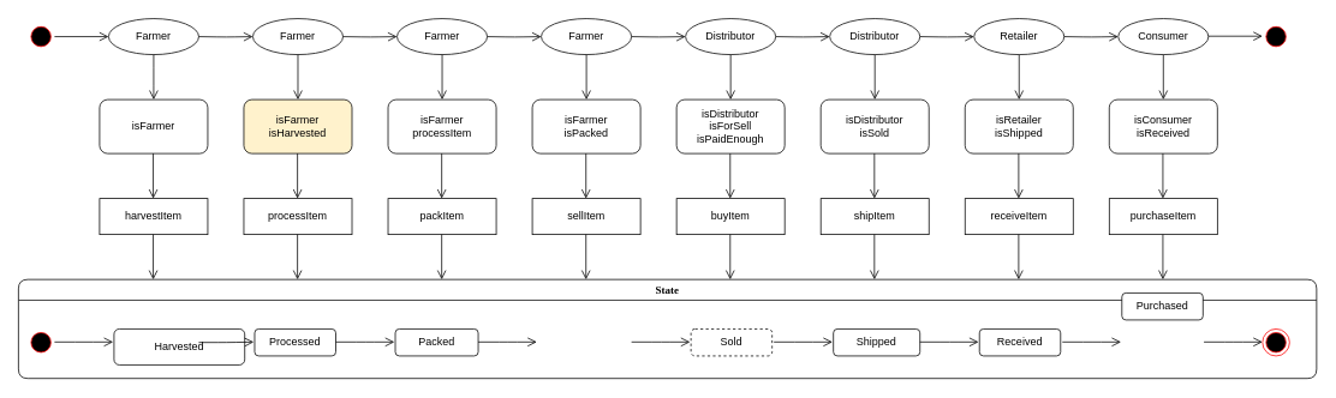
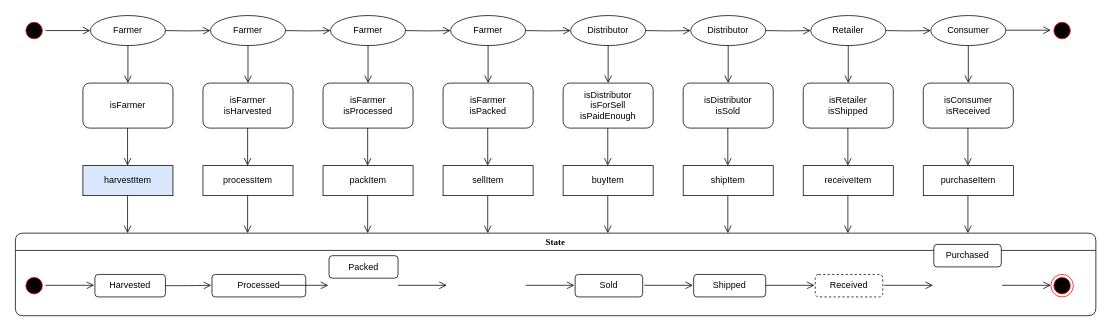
  <mxCell id="0" />
  <mxCell id="1" parent="0" />
  <mxCell id="2" value="" style="ellipse;html=1;shape=startState;fillColor=#000000;strokeColor=#ff0000;rounded=1;shadow=0;comic=0;labelBackgroundColor=none;fontFamily=Verdana;fontSize=12;fontColor=#000000;align=center;direction=south;" parent="1" vertex="1"><mxGeometry x="30" y="25" width="30" height="30" as="geometry" /></mxCell>
  <mxCell id="3" value="State" style="swimlane;whiteSpace=wrap;html=1;rounded=1;shadow=0;comic=0;labelBackgroundColor=none;strokeWidth=1;fontFamily=Verdana;fontSize=12;align=center;" parent="1" vertex="1"><mxGeometry x="20" y="310" width="1440" height="110" as="geometry" /></mxCell>
  <mxCell id="4" style="edgeStyle=elbowEdgeStyle;html=1;labelBackgroundColor=none;endArrow=open;endSize=8;strokeColor=#000000;fontFamily=Verdana;fontSize=12;align=left;" parent="3" edge="1"><mxGeometry relative="1" as="geometry"><mxPoint x="40" y="69.5" as="sourcePoint" /><mxPoint x="105" y="69.5" as="targetPoint" /></mxGeometry></mxCell>
  <mxCell id="5" value="" style="ellipse;html=1;shape=endState;fillColor=#000000;strokeColor=#ff0000;rounded=1;shadow=0;comic=0;labelBackgroundColor=none;fontFamily=Verdana;fontSize=12;fontColor=#000000;align=center;" parent="3" vertex="1"><mxGeometry x="1380" y="55" width="30" height="30" as="geometry" /></mxCell>
  <mxCell id="6" value="" style="ellipse;html=1;shape=startState;fillColor=#000000;strokeColor=#ff0000;rounded=1;shadow=0;comic=0;labelBackgroundColor=none;fontFamily=Verdana;fontSize=12;fontColor=#000000;align=center;direction=south;" parent="3" vertex="1"><mxGeometry x="10" y="55" width="30" height="30" as="geometry" /></mxCell>
- <mxCell id="7" value="Harvested" style="rounded=1;whiteSpace=wrap;html=1;" vertex="1" parent="3"><mxGeometry x="106" y="55" width="145" height="40" as="geometry" /></mxCell>
+ <mxCell id="7" value="Harvested" style="rounded=1;whiteSpace=wrap;html=1;" vertex="1" parent="3"><mxGeometry x="106" y="55" width="94" height="30" as="geometry" /></mxCell>
  <mxCell id="8" style="edgeStyle=elbowEdgeStyle;html=1;labelBackgroundColor=none;endArrow=open;endSize=8;strokeColor=#000000;fontFamily=Verdana;fontSize=12;align=left;" edge="1" parent="3"><mxGeometry relative="1" as="geometry"><mxPoint x="200" y="70" as="sourcePoint" /><mxPoint x="261" y="69.5" as="targetPoint" /></mxGeometry></mxCell>
- <mxCell id="9" value="Processed" style="rounded=1;whiteSpace=wrap;html=1;" vertex="1" parent="3"><mxGeometry x="262" y="55" width="90" height="30" as="geometry" /></mxCell>
+ <mxCell id="9" value="Processed" style="rounded=1;whiteSpace=wrap;html=1;" vertex="1" parent="3"><mxGeometry x="262" y="55" width="125" height="30" as="geometry" /></mxCell>
  <mxCell id="10" style="edgeStyle=elbowEdgeStyle;html=1;labelBackgroundColor=none;endArrow=open;endSize=8;strokeColor=#000000;fontFamily=Verdana;fontSize=12;align=left;" edge="1" parent="3"><mxGeometry relative="1" as="geometry"><mxPoint x="352" y="69.5" as="sourcePoint" /><mxPoint x="417" y="69.5" as="targetPoint" /></mxGeometry></mxCell>
- <mxCell id="11" value="Packed" style="rounded=1;whiteSpace=wrap;html=1;" vertex="1" parent="3"><mxGeometry x="418" y="55" width="92" height="30" as="geometry" /></mxCell>
+ <mxCell id="11" value="Packed" style="rounded=1;whiteSpace=wrap;html=1;" vertex="1" parent="3"><mxGeometry x="418" y="30" width="92" height="30" as="geometry" /></mxCell>
  <mxCell id="12" style="edgeStyle=elbowEdgeStyle;html=1;labelBackgroundColor=none;endArrow=open;endSize=8;strokeColor=#000000;fontFamily=Verdana;fontSize=12;align=left;" edge="1" parent="3"><mxGeometry relative="1" as="geometry"><mxPoint x="510" y="69.5" as="sourcePoint" /><mxPoint x="575" y="69.5" as="targetPoint" /></mxGeometry></mxCell>
  <mxCell id="13" style="edgeStyle=elbowEdgeStyle;html=1;labelBackgroundColor=none;endArrow=open;endSize=8;strokeColor=#000000;fontFamily=Verdana;fontSize=12;align=left;" edge="1" parent="3"><mxGeometry relative="1" as="geometry"><mxPoint x="680" y="69.5" as="sourcePoint" /><mxPoint x="745" y="69.5" as="targetPoint" /></mxGeometry></mxCell>
- <mxCell id="14" value="Sold" style="rounded=1;whiteSpace=wrap;html=1;dashed=1;" vertex="1" parent="3"><mxGeometry x="746" y="55" width="90" height="30" as="geometry" /></mxCell>
+ <mxCell id="14" value="Sold" style="rounded=1;whiteSpace=wrap;html=1;" vertex="1" parent="3"><mxGeometry x="746" y="55" width="90" height="30" as="geometry" /></mxCell>
  <mxCell id="15" style="edgeStyle=elbowEdgeStyle;html=1;labelBackgroundColor=none;endArrow=open;endSize=8;strokeColor=#000000;fontFamily=Verdana;fontSize=12;align=left;" edge="1" parent="3"><mxGeometry relative="1" as="geometry"><mxPoint x="838" y="69.5" as="sourcePoint" /><mxPoint x="903" y="69.5" as="targetPoint" /></mxGeometry></mxCell>
  <mxCell id="16" value="Shipped" style="rounded=1;whiteSpace=wrap;html=1;" vertex="1" parent="3"><mxGeometry x="904" y="55" width="96" height="30" as="geometry" /></mxCell>
  <mxCell id="17" style="edgeStyle=elbowEdgeStyle;html=1;labelBackgroundColor=none;endArrow=open;endSize=8;strokeColor=#000000;fontFamily=Verdana;fontSize=12;align=left;" edge="1" parent="3"><mxGeometry relative="1" as="geometry"><mxPoint x="1000" y="69.5" as="sourcePoint" /><mxPoint x="1065" y="69.5" as="targetPoint" /></mxGeometry></mxCell>
- <mxCell id="18" value="Received" style="rounded=1;whiteSpace=wrap;html=1;" vertex="1" parent="3"><mxGeometry x="1066" y="55" width="90" height="30" as="geometry" /></mxCell>
+ <mxCell id="18" value="Received" style="rounded=1;whiteSpace=wrap;html=1;dashed=1;" vertex="1" parent="3"><mxGeometry x="1066" y="55" width="90" height="30" as="geometry" /></mxCell>
  <mxCell id="19" style="edgeStyle=elbowEdgeStyle;html=1;labelBackgroundColor=none;endArrow=open;endSize=8;strokeColor=#000000;fontFamily=Verdana;fontSize=12;align=left;" edge="1" parent="3"><mxGeometry relative="1" as="geometry"><mxPoint x="1158" y="69.5" as="sourcePoint" /><mxPoint x="1223" y="69.5" as="targetPoint" /></mxGeometry></mxCell>
  <mxCell id="20" value="Purchased" style="rounded=1;whiteSpace=wrap;html=1;" vertex="1" parent="3"><mxGeometry x="1224" y="15" width="90" height="30" as="geometry" /></mxCell>
  <mxCell id="21" style="edgeStyle=elbowEdgeStyle;html=1;labelBackgroundColor=none;endArrow=open;endSize=8;strokeColor=#000000;fontFamily=Verdana;fontSize=12;align=left;" edge="1" parent="3"><mxGeometry relative="1" as="geometry"><mxPoint x="1315" y="69.5" as="sourcePoint" /><mxPoint x="1380" y="69.5" as="targetPoint" /></mxGeometry></mxCell>
  <mxCell id="22" style="edgeStyle=orthogonalEdgeStyle;html=1;labelBackgroundColor=none;endArrow=open;endSize=8;strokeColor=#000000;fontFamily=Verdana;fontSize=12;align=left;entryX=0;entryY=0.5;entryDx=0;entryDy=0;" parent="1" source="2" target="23" edge="1"><mxGeometry relative="1" as="geometry"><mxPoint x="120" y="40" as="targetPoint" /></mxGeometry></mxCell>
  <mxCell id="23" value="Farmer" style="ellipse;whiteSpace=wrap;html=1;" vertex="1" parent="1"><mxGeometry x="120" y="20" width="100" height="40" as="geometry" /></mxCell>
  <mxCell id="24" style="edgeStyle=orthogonalEdgeStyle;html=1;labelBackgroundColor=none;endArrow=open;endSize=8;strokeColor=#000000;fontFamily=Verdana;fontSize=12;align=left;entryX=0;entryY=0.5;entryDx=0;entryDy=0;" edge="1" parent="1" target="25"><mxGeometry relative="1" as="geometry"><mxPoint x="220" y="40" as="sourcePoint" /><mxPoint x="280" y="40" as="targetPoint" /></mxGeometry></mxCell>
  <mxCell id="25" value="Farmer" style="ellipse;whiteSpace=wrap;html=1;strokeColor=#000000;" vertex="1" parent="1"><mxGeometry x="280" y="20" width="100" height="40" as="geometry" /></mxCell>
  <mxCell id="26" style="edgeStyle=orthogonalEdgeStyle;html=1;labelBackgroundColor=none;endArrow=open;endSize=8;strokeColor=#000000;fontFamily=Verdana;fontSize=12;align=left;entryX=0;entryY=0.5;entryDx=0;entryDy=0;" edge="1" parent="1" target="27"><mxGeometry relative="1" as="geometry"><mxPoint x="380" y="40" as="sourcePoint" /><mxPoint x="440" y="40" as="targetPoint" /></mxGeometry></mxCell>
  <mxCell id="27" value="Farmer" style="ellipse;whiteSpace=wrap;html=1;strokeColor=#000000;" vertex="1" parent="1"><mxGeometry x="440" y="20" width="100" height="40" as="geometry" /></mxCell>
  <mxCell id="28" style="edgeStyle=orthogonalEdgeStyle;html=1;labelBackgroundColor=none;endArrow=open;endSize=8;strokeColor=#000000;fontFamily=Verdana;fontSize=12;align=left;entryX=0;entryY=0.5;entryDx=0;entryDy=0;" edge="1" parent="1" target="29"><mxGeometry relative="1" as="geometry"><mxPoint x="540" y="40" as="sourcePoint" /><mxPoint x="600" y="40" as="targetPoint" /></mxGeometry></mxCell>
  <mxCell id="29" value="Farmer" style="ellipse;whiteSpace=wrap;html=1;strokeColor=#000000;" vertex="1" parent="1"><mxGeometry x="600" y="20" width="100" height="40" as="geometry" /></mxCell>
  <mxCell id="30" style="edgeStyle=orthogonalEdgeStyle;html=1;labelBackgroundColor=none;endArrow=open;endSize=8;strokeColor=#000000;fontFamily=Verdana;fontSize=12;align=left;entryX=0;entryY=0.5;entryDx=0;entryDy=0;" edge="1" parent="1" target="31"><mxGeometry relative="1" as="geometry"><mxPoint x="700" y="40" as="sourcePoint" /><mxPoint x="760" y="40" as="targetPoint" /></mxGeometry></mxCell>
  <mxCell id="31" value="Distributor" style="ellipse;whiteSpace=wrap;html=1;strokeColor=#000000;" vertex="1" parent="1"><mxGeometry x="760" y="20" width="100" height="40" as="geometry" /></mxCell>
  <mxCell id="32" style="edgeStyle=orthogonalEdgeStyle;html=1;labelBackgroundColor=none;endArrow=open;endSize=8;strokeColor=#000000;fontFamily=Verdana;fontSize=12;align=left;entryX=0;entryY=0.5;entryDx=0;entryDy=0;" edge="1" parent="1" target="33"><mxGeometry relative="1" as="geometry"><mxPoint x="860" y="40" as="sourcePoint" /><mxPoint x="920" y="40" as="targetPoint" /></mxGeometry></mxCell>
  <mxCell id="33" value="Distributor" style="ellipse;whiteSpace=wrap;html=1;strokeColor=#000000;" vertex="1" parent="1"><mxGeometry x="920" y="20" width="100" height="40" as="geometry" /></mxCell>
  <mxCell id="34" style="edgeStyle=orthogonalEdgeStyle;html=1;labelBackgroundColor=none;endArrow=open;endSize=8;strokeColor=#000000;fontFamily=Verdana;fontSize=12;align=left;entryX=0;entryY=0.5;entryDx=0;entryDy=0;" edge="1" parent="1" target="35"><mxGeometry relative="1" as="geometry"><mxPoint x="1020" y="40" as="sourcePoint" /><mxPoint x="1080" y="40" as="targetPoint" /></mxGeometry></mxCell>
  <mxCell id="35" value="Retailer" style="ellipse;whiteSpace=wrap;html=1;strokeColor=#000000;" vertex="1" parent="1"><mxGeometry x="1080" y="20" width="100" height="40" as="geometry" /></mxCell>
  <mxCell id="36" style="edgeStyle=orthogonalEdgeStyle;html=1;labelBackgroundColor=none;endArrow=open;endSize=8;strokeColor=#000000;fontFamily=Verdana;fontSize=12;align=left;entryX=0;entryY=0.5;entryDx=0;entryDy=0;" edge="1" parent="1" target="37"><mxGeometry relative="1" as="geometry"><mxPoint x="1180" y="40" as="sourcePoint" /><mxPoint x="1240" y="40" as="targetPoint" /></mxGeometry></mxCell>
  <mxCell id="37" value="Consumer" style="ellipse;whiteSpace=wrap;html=1;strokeColor=#000000;" vertex="1" parent="1"><mxGeometry x="1240" y="20" width="100" height="40" as="geometry" /></mxCell>
  <mxCell id="38" style="edgeStyle=orthogonalEdgeStyle;html=1;labelBackgroundColor=none;endArrow=open;endSize=8;strokeColor=#000000;fontFamily=Verdana;fontSize=12;align=left;entryX=0;entryY=0.5;entryDx=0;entryDy=0;" edge="1" parent="1"><mxGeometry relative="1" as="geometry"><mxPoint x="1340" y="39.5" as="sourcePoint" /><mxPoint x="1400" y="39.5" as="targetPoint" /></mxGeometry></mxCell>
  <mxCell id="39" value="" style="ellipse;html=1;shape=startState;fillColor=#000000;strokeColor=#ff0000;rounded=1;shadow=0;comic=0;labelBackgroundColor=none;fontFamily=Verdana;fontSize=12;fontColor=#000000;align=center;direction=south;" vertex="1" parent="1"><mxGeometry x="1400" y="25" width="30" height="30" as="geometry" /></mxCell>
  <mxCell id="40" style="edgeStyle=orthogonalEdgeStyle;html=1;labelBackgroundColor=none;endArrow=open;endSize=8;strokeColor=#000000;fontFamily=Verdana;fontSize=12;align=left;exitX=0.5;exitY=1;exitDx=0;exitDy=0;" edge="1" parent="1" source="23"><mxGeometry relative="1" as="geometry"><mxPoint x="70" y="50" as="sourcePoint" /><mxPoint x="170" y="110" as="targetPoint" /></mxGeometry></mxCell>
  <mxCell id="41" value="isFarmer" style="rounded=1;whiteSpace=wrap;html=1;" vertex="1" parent="1"><mxGeometry x="110" y="110" width="120" height="60" as="geometry" /></mxCell>
  <mxCell id="42" style="edgeStyle=orthogonalEdgeStyle;html=1;labelBackgroundColor=none;endArrow=open;endSize=8;strokeColor=#000000;fontFamily=Verdana;fontSize=12;align=left;exitX=0.5;exitY=1;exitDx=0;exitDy=0;" edge="1" parent="1"><mxGeometry relative="1" as="geometry"><mxPoint x="169.5" y="170" as="sourcePoint" /><mxPoint x="169.5" y="220" as="targetPoint" /></mxGeometry></mxCell>
- <mxCell id="43" value="harvestItem" style="rounded=0;whiteSpace=wrap;html=1;" vertex="1" parent="1"><mxGeometry x="110" y="220" width="120" height="40" as="geometry" /></mxCell>
+ <mxCell id="43" value="harvestItem" style="rounded=0;whiteSpace=wrap;html=1;fillColor=#dae8fc;" vertex="1" parent="1"><mxGeometry x="110" y="220" width="120" height="40" as="geometry" /></mxCell>
  <mxCell id="44" style="edgeStyle=orthogonalEdgeStyle;html=1;labelBackgroundColor=none;endArrow=open;endSize=8;strokeColor=#000000;fontFamily=Verdana;fontSize=12;align=left;exitX=0.5;exitY=1;exitDx=0;exitDy=0;" edge="1" parent="1"><mxGeometry relative="1" as="geometry"><mxPoint x="169.5" y="260" as="sourcePoint" /><mxPoint x="169.5" y="310" as="targetPoint" /></mxGeometry></mxCell>
  <mxCell id="45" style="edgeStyle=orthogonalEdgeStyle;html=1;labelBackgroundColor=none;endArrow=open;endSize=8;strokeColor=#000000;fontFamily=Verdana;fontSize=12;align=left;exitX=0.5;exitY=1;exitDx=0;exitDy=0;" edge="1" parent="1"><mxGeometry relative="1" as="geometry"><mxPoint x="330" y="60" as="sourcePoint" /><mxPoint x="330" y="110" as="targetPoint" /></mxGeometry></mxCell>
- <mxCell id="46" value="isFarmer&lt;br&gt;isHarvested" style="rounded=1;whiteSpace=wrap;html=1;fillColor=#fff2cc;" vertex="1" parent="1"><mxGeometry x="270" y="110" width="120" height="60" as="geometry" /></mxCell>
+ <mxCell id="46" value="isFarmer&lt;br&gt;isHarvested" style="rounded=1;whiteSpace=wrap;html=1;" vertex="1" parent="1"><mxGeometry x="270" y="110" width="120" height="60" as="geometry" /></mxCell>
  <mxCell id="47" style="edgeStyle=orthogonalEdgeStyle;html=1;labelBackgroundColor=none;endArrow=open;endSize=8;strokeColor=#000000;fontFamily=Verdana;fontSize=12;align=left;exitX=0.5;exitY=1;exitDx=0;exitDy=0;" edge="1" parent="1"><mxGeometry relative="1" as="geometry"><mxPoint x="329.5" y="170" as="sourcePoint" /><mxPoint x="329.5" y="220" as="targetPoint" /></mxGeometry></mxCell>
  <mxCell id="48" value="processItem" style="rounded=0;whiteSpace=wrap;html=1;" vertex="1" parent="1"><mxGeometry x="270" y="220" width="120" height="40" as="geometry" /></mxCell>
  <mxCell id="49" style="edgeStyle=orthogonalEdgeStyle;html=1;labelBackgroundColor=none;endArrow=open;endSize=8;strokeColor=#000000;fontFamily=Verdana;fontSize=12;align=left;exitX=0.5;exitY=1;exitDx=0;exitDy=0;" edge="1" parent="1"><mxGeometry relative="1" as="geometry"><mxPoint x="329.5" y="260" as="sourcePoint" /><mxPoint x="329.5" y="310" as="targetPoint" /></mxGeometry></mxCell>
  <mxCell id="50" style="edgeStyle=orthogonalEdgeStyle;html=1;labelBackgroundColor=none;endArrow=open;endSize=8;strokeColor=#000000;fontFamily=Verdana;fontSize=12;align=left;exitX=0.5;exitY=1;exitDx=0;exitDy=0;" edge="1" parent="1"><mxGeometry relative="1" as="geometry"><mxPoint x="490" y="60" as="sourcePoint" /><mxPoint x="490" y="110" as="targetPoint" /></mxGeometry></mxCell>
- <mxCell id="51" value="isFarmer&lt;br&gt;processItem" style="rounded=1;whiteSpace=wrap;html=1;" vertex="1" parent="1"><mxGeometry x="430" y="110" width="120" height="60" as="geometry" /></mxCell>
+ <mxCell id="51" value="isFarmer&lt;br&gt;isProcessed" style="rounded=1;whiteSpace=wrap;html=1;" vertex="1" parent="1"><mxGeometry x="430" y="110" width="120" height="60" as="geometry" /></mxCell>
  <mxCell id="52" style="edgeStyle=orthogonalEdgeStyle;html=1;labelBackgroundColor=none;endArrow=open;endSize=8;strokeColor=#000000;fontFamily=Verdana;fontSize=12;align=left;exitX=0.5;exitY=1;exitDx=0;exitDy=0;" edge="1" parent="1"><mxGeometry relative="1" as="geometry"><mxPoint x="489.5" y="170" as="sourcePoint" /><mxPoint x="489.5" y="220" as="targetPoint" /></mxGeometry></mxCell>
  <mxCell id="53" value="packItem" style="rounded=0;whiteSpace=wrap;html=1;" vertex="1" parent="1"><mxGeometry x="430" y="220" width="120" height="40" as="geometry" /></mxCell>
  <mxCell id="54" style="edgeStyle=orthogonalEdgeStyle;html=1;labelBackgroundColor=none;endArrow=open;endSize=8;strokeColor=#000000;fontFamily=Verdana;fontSize=12;align=left;exitX=0.5;exitY=1;exitDx=0;exitDy=0;" edge="1" parent="1"><mxGeometry relative="1" as="geometry"><mxPoint x="489.5" y="260" as="sourcePoint" /><mxPoint x="489.5" y="310" as="targetPoint" /></mxGeometry></mxCell>
  <mxCell id="55" style="edgeStyle=orthogonalEdgeStyle;html=1;labelBackgroundColor=none;endArrow=open;endSize=8;strokeColor=#000000;fontFamily=Verdana;fontSize=12;align=left;exitX=0.5;exitY=1;exitDx=0;exitDy=0;" edge="1" parent="1"><mxGeometry relative="1" as="geometry"><mxPoint x="650" y="60" as="sourcePoint" /><mxPoint x="650" y="110" as="targetPoint" /></mxGeometry></mxCell>
  <mxCell id="56" value="isFarmer&lt;br&gt;isPacked" style="rounded=1;whiteSpace=wrap;html=1;" vertex="1" parent="1"><mxGeometry x="590" y="110" width="120" height="60" as="geometry" /></mxCell>
  <mxCell id="57" style="edgeStyle=orthogonalEdgeStyle;html=1;labelBackgroundColor=none;endArrow=open;endSize=8;strokeColor=#000000;fontFamily=Verdana;fontSize=12;align=left;exitX=0.5;exitY=1;exitDx=0;exitDy=0;" edge="1" parent="1"><mxGeometry relative="1" as="geometry"><mxPoint x="649.5" y="170" as="sourcePoint" /><mxPoint x="649.5" y="220" as="targetPoint" /></mxGeometry></mxCell>
  <mxCell id="58" value="sellItem" style="rounded=0;whiteSpace=wrap;html=1;" vertex="1" parent="1"><mxGeometry x="590" y="220" width="120" height="40" as="geometry" /></mxCell>
  <mxCell id="59" style="edgeStyle=orthogonalEdgeStyle;html=1;labelBackgroundColor=none;endArrow=open;endSize=8;strokeColor=#000000;fontFamily=Verdana;fontSize=12;align=left;exitX=0.5;exitY=1;exitDx=0;exitDy=0;" edge="1" parent="1"><mxGeometry relative="1" as="geometry"><mxPoint x="649.5" y="260" as="sourcePoint" /><mxPoint x="649.5" y="310" as="targetPoint" /></mxGeometry></mxCell>
  <mxCell id="60" style="edgeStyle=orthogonalEdgeStyle;html=1;labelBackgroundColor=none;endArrow=open;endSize=8;strokeColor=#000000;fontFamily=Verdana;fontSize=12;align=left;exitX=0.5;exitY=1;exitDx=0;exitDy=0;" edge="1" parent="1"><mxGeometry relative="1" as="geometry"><mxPoint x="810" y="60" as="sourcePoint" /><mxPoint x="810" y="110" as="targetPoint" /></mxGeometry></mxCell>
  <mxCell id="61" value="isDistributor&lt;br&gt;isForSell&lt;br&gt;isPaidEnough" style="rounded=1;whiteSpace=wrap;html=1;" vertex="1" parent="1"><mxGeometry x="750" y="110" width="120" height="60" as="geometry" /></mxCell>
  <mxCell id="62" style="edgeStyle=orthogonalEdgeStyle;html=1;labelBackgroundColor=none;endArrow=open;endSize=8;strokeColor=#000000;fontFamily=Verdana;fontSize=12;align=left;exitX=0.5;exitY=1;exitDx=0;exitDy=0;" edge="1" parent="1"><mxGeometry relative="1" as="geometry"><mxPoint x="809.5" y="170" as="sourcePoint" /><mxPoint x="809.5" y="220" as="targetPoint" /></mxGeometry></mxCell>
  <mxCell id="63" value="buyItem" style="rounded=0;whiteSpace=wrap;html=1;" vertex="1" parent="1"><mxGeometry x="750" y="220" width="120" height="40" as="geometry" /></mxCell>
  <mxCell id="64" style="edgeStyle=orthogonalEdgeStyle;html=1;labelBackgroundColor=none;endArrow=open;endSize=8;strokeColor=#000000;fontFamily=Verdana;fontSize=12;align=left;exitX=0.5;exitY=1;exitDx=0;exitDy=0;" edge="1" parent="1"><mxGeometry relative="1" as="geometry"><mxPoint x="809.5" y="260" as="sourcePoint" /><mxPoint x="809.5" y="310" as="targetPoint" /></mxGeometry></mxCell>
  <mxCell id="65" style="edgeStyle=orthogonalEdgeStyle;html=1;labelBackgroundColor=none;endArrow=open;endSize=8;strokeColor=#000000;fontFamily=Verdana;fontSize=12;align=left;exitX=0.5;exitY=1;exitDx=0;exitDy=0;" edge="1" parent="1"><mxGeometry relative="1" as="geometry"><mxPoint x="970" y="60" as="sourcePoint" /><mxPoint x="970" y="110" as="targetPoint" /></mxGeometry></mxCell>
  <mxCell id="66" value="isDistributor&lt;br&gt;isSold" style="rounded=1;whiteSpace=wrap;html=1;" vertex="1" parent="1"><mxGeometry x="910" y="110" width="120" height="60" as="geometry" /></mxCell>
  <mxCell id="67" style="edgeStyle=orthogonalEdgeStyle;html=1;labelBackgroundColor=none;endArrow=open;endSize=8;strokeColor=#000000;fontFamily=Verdana;fontSize=12;align=left;exitX=0.5;exitY=1;exitDx=0;exitDy=0;" edge="1" parent="1"><mxGeometry relative="1" as="geometry"><mxPoint x="969.5" y="170" as="sourcePoint" /><mxPoint x="969.5" y="220" as="targetPoint" /></mxGeometry></mxCell>
  <mxCell id="68" value="shipItem" style="rounded=0;whiteSpace=wrap;html=1;" vertex="1" parent="1"><mxGeometry x="910" y="220" width="120" height="40" as="geometry" /></mxCell>
  <mxCell id="69" style="edgeStyle=orthogonalEdgeStyle;html=1;labelBackgroundColor=none;endArrow=open;endSize=8;strokeColor=#000000;fontFamily=Verdana;fontSize=12;align=left;exitX=0.5;exitY=1;exitDx=0;exitDy=0;" edge="1" parent="1"><mxGeometry relative="1" as="geometry"><mxPoint x="969.5" y="260" as="sourcePoint" /><mxPoint x="969.5" y="310" as="targetPoint" /></mxGeometry></mxCell>
  <mxCell id="70" style="edgeStyle=orthogonalEdgeStyle;html=1;labelBackgroundColor=none;endArrow=open;endSize=8;strokeColor=#000000;fontFamily=Verdana;fontSize=12;align=left;exitX=0.5;exitY=1;exitDx=0;exitDy=0;" edge="1" parent="1"><mxGeometry relative="1" as="geometry"><mxPoint x="1130" y="60" as="sourcePoint" /><mxPoint x="1130" y="110" as="targetPoint" /></mxGeometry></mxCell>
  <mxCell id="71" value="isRetailer&lt;br&gt;isShipped" style="rounded=1;whiteSpace=wrap;html=1;" vertex="1" parent="1"><mxGeometry x="1070" y="110" width="120" height="60" as="geometry" /></mxCell>
  <mxCell id="72" style="edgeStyle=orthogonalEdgeStyle;html=1;labelBackgroundColor=none;endArrow=open;endSize=8;strokeColor=#000000;fontFamily=Verdana;fontSize=12;align=left;exitX=0.5;exitY=1;exitDx=0;exitDy=0;" edge="1" parent="1"><mxGeometry relative="1" as="geometry"><mxPoint x="1129.5" y="170" as="sourcePoint" /><mxPoint x="1129.5" y="220" as="targetPoint" /></mxGeometry></mxCell>
  <mxCell id="73" value="receiveItem" style="rounded=0;whiteSpace=wrap;html=1;" vertex="1" parent="1"><mxGeometry x="1070" y="220" width="120" height="40" as="geometry" /></mxCell>
  <mxCell id="74" style="edgeStyle=orthogonalEdgeStyle;html=1;labelBackgroundColor=none;endArrow=open;endSize=8;strokeColor=#000000;fontFamily=Verdana;fontSize=12;align=left;exitX=0.5;exitY=1;exitDx=0;exitDy=0;" edge="1" parent="1"><mxGeometry relative="1" as="geometry"><mxPoint x="1129.5" y="260" as="sourcePoint" /><mxPoint x="1129.5" y="310" as="targetPoint" /></mxGeometry></mxCell>
  <mxCell id="75" style="edgeStyle=orthogonalEdgeStyle;html=1;labelBackgroundColor=none;endArrow=open;endSize=8;strokeColor=#000000;fontFamily=Verdana;fontSize=12;align=left;exitX=0.5;exitY=1;exitDx=0;exitDy=0;" edge="1" parent="1"><mxGeometry relative="1" as="geometry"><mxPoint x="1290" y="60" as="sourcePoint" /><mxPoint x="1290" y="110" as="targetPoint" /></mxGeometry></mxCell>
  <mxCell id="76" value="isConsumer&lt;br&gt;isReceived" style="rounded=1;whiteSpace=wrap;html=1;" vertex="1" parent="1"><mxGeometry x="1230" y="110" width="120" height="60" as="geometry" /></mxCell>
  <mxCell id="77" style="edgeStyle=orthogonalEdgeStyle;html=1;labelBackgroundColor=none;endArrow=open;endSize=8;strokeColor=#000000;fontFamily=Verdana;fontSize=12;align=left;exitX=0.5;exitY=1;exitDx=0;exitDy=0;" edge="1" parent="1"><mxGeometry relative="1" as="geometry"><mxPoint x="1289.5" y="170" as="sourcePoint" /><mxPoint x="1289.5" y="220" as="targetPoint" /></mxGeometry></mxCell>
  <mxCell id="78" value="purchaseItem" style="rounded=0;whiteSpace=wrap;html=1;" vertex="1" parent="1"><mxGeometry x="1230" y="220" width="120" height="40" as="geometry" /></mxCell>
  <mxCell id="79" style="edgeStyle=orthogonalEdgeStyle;html=1;labelBackgroundColor=none;endArrow=open;endSize=8;strokeColor=#000000;fontFamily=Verdana;fontSize=12;align=left;exitX=0.5;exitY=1;exitDx=0;exitDy=0;" edge="1" parent="1"><mxGeometry relative="1" as="geometry"><mxPoint x="1289.5" y="260" as="sourcePoint" /><mxPoint x="1289.5" y="310" as="targetPoint" /></mxGeometry></mxCell>
